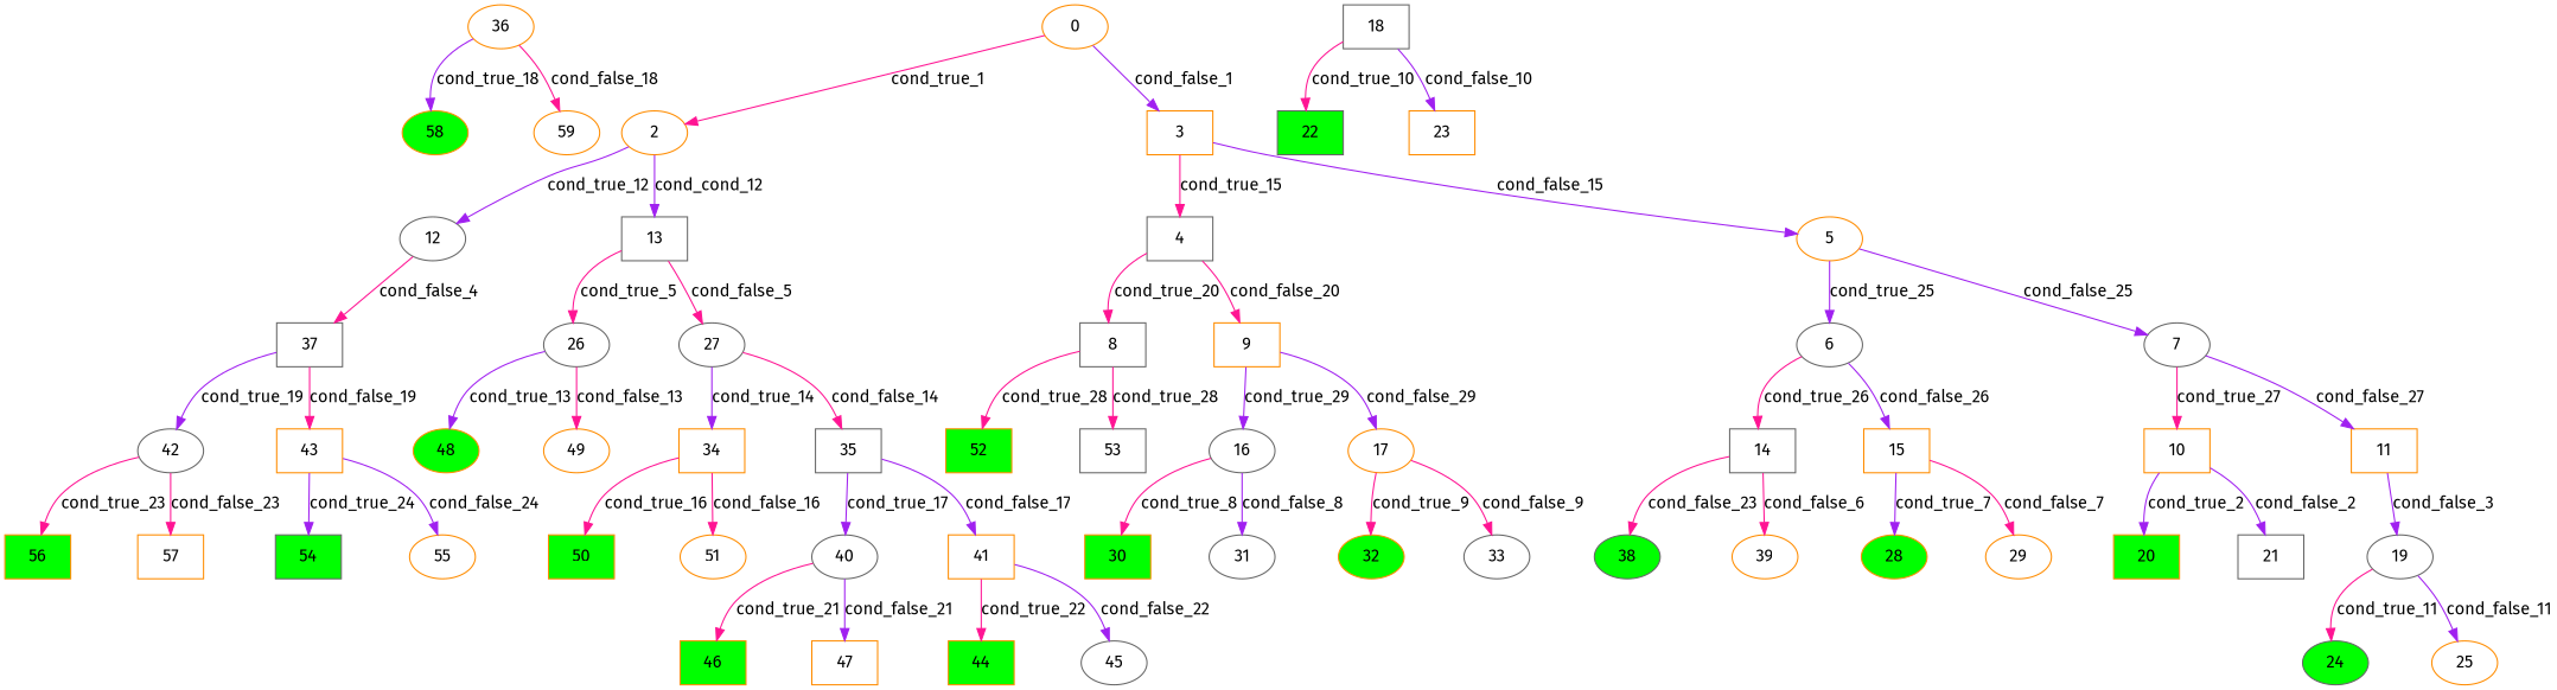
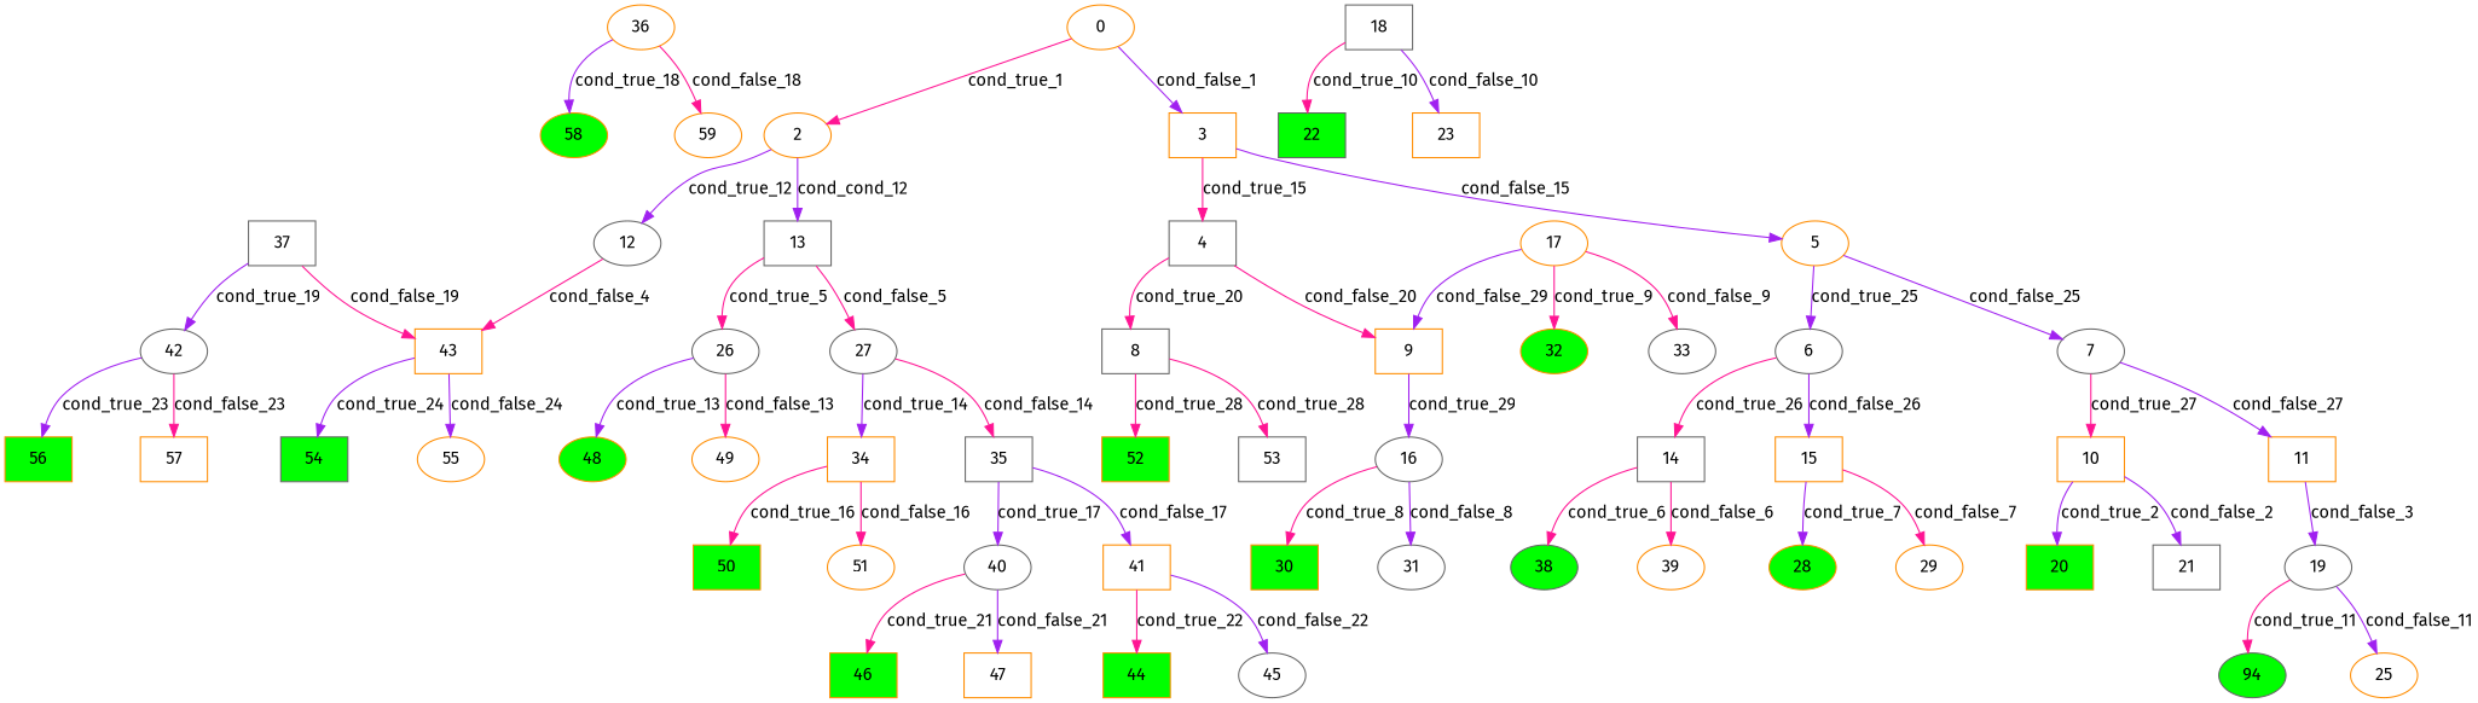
  digraph {
    fontname="Fira Sans"
    node [color=darkorange fontname="Fira Sans" shape=ellipse]
    edge [color=deeppink fontname="Fira Sans"]
    58 [fillcolor=green fontcolor=black height=.5 style=filled]
    56 [fillcolor=green fontcolor=black height=.5 shape=box style=filled]
    54 [color=gray40 fillcolor=green fontcolor=black height=.5 shape=box style=filled]
    52 [fillcolor=green fontcolor=black height=.5 shape=box style=filled]
    50 [fillcolor=green fontcolor=black height=.5 shape=box style=filled]
    48 [fillcolor=green fontcolor=black height=.5 style=filled]
    46 [fillcolor=green fontcolor=black height=.5 shape=box style=filled]
    44 [fillcolor=green fontcolor=black height=.5 shape=box style=filled]
    38 [color=gray40 fillcolor=green fontcolor=black height=.5 style=filled]
    32 [fillcolor=green fontcolor=black height=.5 style=filled]
    30 [fillcolor=green fontcolor=black height=.5 shape=box style=filled]
    28 [fillcolor=green fontcolor=black height=.5 style=filled]
-   24 [color=gray40 fillcolor=green fontcolor=black height=.5 style=filled]
+   24 [color=gray40 fillcolor=green fontcolor=black height=.5 style=filled label=94]
    22 [color=gray40 fillcolor=green fontcolor=black height=.5 shape=box style=filled]
    20 [fillcolor=green fontcolor=black height=.5 shape=box style=filled]
    0 [height=.5]
    2 [height=.5]
    3 [height=.5 shape=box]
    12 [color=gray40 height=.5]
    13 [color=gray40 height=.5 shape=box]
    4 [color=gray40 height=.5 shape=box]
    5 [height=.5]
    37 [color=gray40 height=.5 shape=box]
    26 [color=gray40 height=.5]
    27 [color=gray40 height=.5]
    8 [color=gray40 height=.5 shape=box]
    9 [height=.5 shape=box]
    6 [color=gray40 height=.5]
    7 [color=gray40 height=.5]
    36 [height=.5]
    59 [height=.5]
    42 [color=gray40 height=.5]
    43 [height=.5 shape=box]
    49 [height=.5]
    34 [height=.5 shape=box]
    35 [color=gray40 height=.5 shape=box]
    53 [color=gray40 height=.5 shape=box]
    16 [color=gray40 height=.5]
    17 [height=.5]
    14 [color=gray40 height=.5 shape=box]
    15 [height=.5 shape=box]
    10 [height=.5 shape=box]
    11 [height=.5 shape=box]
    21 [color=gray40 height=.5 shape=box]
    19 [color=gray40 height=.5]
    18 [color=gray40 height=.5 shape=box]
    23 [height=.5 shape=box]
    25 [height=.5]
    57 [height=.5 shape=box]
    55 [height=.5]
    51 [height=.5]
    40 [color=gray40 height=.5]
    41 [height=.5 shape=box]
    47 [height=.5 shape=box]
    45 [color=gray40 height=.5]
    39 [height=.5]
    29 [height=.5]
    31 [color=gray40 height=.5]
    33 [color=gray40 height=.5]
    0 -> 2 [label=cond_true_1]
    0 -> 3 [color=purple label=cond_false_1]
    2 -> 12 [color=purple label=cond_true_12]
    2 -> 13 [color=purple label=cond_cond_12]
    3 -> 4 [label=cond_true_15]
    3 -> 5 [color=purple label=cond_false_15]
-   12 -> 37 [label=cond_false_4]
+   12 -> 43 [label=cond_false_4]
    13 -> 26 [label=cond_true_5]
    13 -> 27 [label=cond_false_5]
    4 -> 8 [label=cond_true_20]
    4 -> 9 [label=cond_false_20]
    5 -> 6 [color=purple label=cond_true_25]
    5 -> 7 [color=purple label=cond_false_25]
    37 -> 42 [color=purple label=cond_true_19]
    37 -> 43 [label=cond_false_19]
    26 -> 48 [color=purple label=cond_true_13]
    26 -> 49 [label=cond_false_13]
    27 -> 34 [color=purple label=cond_true_14]
    27 -> 35 [label=cond_false_14]
    8 -> 52 [label=cond_true_28]
    8 -> 53 [label=cond_true_28]
    9 -> 16 [color=purple label=cond_true_29]
-   9 -> 17 [color=purple label=cond_false_29]
+   17 -> 9 [color=purple label=cond_false_29]
    6 -> 14 [label=cond_true_26]
    6 -> 15 [color=purple label=cond_false_26]
    7 -> 10 [label=cond_true_27]
    7 -> 11 [color=purple label=cond_false_27]
    36 -> 58 [color=purple label=cond_true_18]
    36 -> 59 [label=cond_false_18]
-   42 -> 56 [label=cond_true_23]
+   42 -> 56 [color=purple label=cond_true_23]
    42 -> 57 [label=cond_false_23]
    43 -> 54 [color=purple label=cond_true_24]
    43 -> 55 [color=purple label=cond_false_24]
    34 -> 50 [label=cond_true_16]
    34 -> 51 [label=cond_false_16]
    35 -> 40 [color=purple label=cond_true_17]
    35 -> 41 [color=purple label=cond_false_17]
    16 -> 30 [label=cond_true_8]
    16 -> 31 [color=purple label=cond_false_8]
    17 -> 32 [label=cond_true_9]
    17 -> 33 [label=cond_false_9]
-   14 -> 38 [label=cond_false_23]
+   14 -> 38 [label=cond_true_6]
    14 -> 39 [label=cond_false_6]
    15 -> 28 [color=purple label=cond_true_7]
    15 -> 29 [label=cond_false_7]
    10 -> 20 [color=purple label=cond_true_2]
    10 -> 21 [color=purple label=cond_false_2]
    11 -> 19 [color=purple label=cond_false_3]
    19 -> 24 [label=cond_true_11]
    19 -> 25 [color=purple label=cond_false_11]
    18 -> 22 [label=cond_true_10]
    18 -> 23 [color=purple label=cond_false_10]
    40 -> 46 [label=cond_true_21]
    40 -> 47 [color=purple label=cond_false_21]
    41 -> 44 [label=cond_true_22]
    41 -> 45 [color=purple label=cond_false_22]
  }
